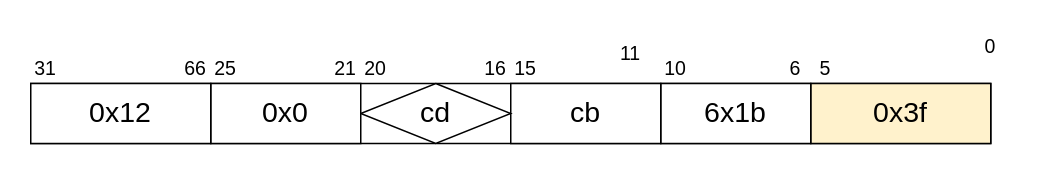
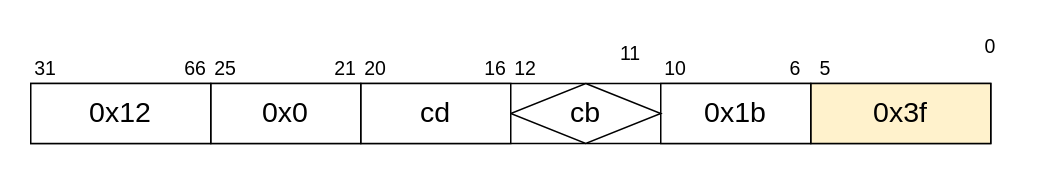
  <mxCell id="0" />
  <mxCell id="1" parent="0" />
  <mxCell id="2" value="" style="rounded=0;whiteSpace=wrap;html=1;" parent="1" vertex="1"><mxGeometry x="20" y="55" width="640" height="40" as="geometry" /></mxCell>
  <mxCell id="3" value="0x3f" style="rounded=0;whiteSpace=wrap;html=1;fontSize=19;fillColor=#fff2cc;" parent="1" vertex="1"><mxGeometry x="540" y="55" width="120" height="40" as="geometry" /></mxCell>
- <mxCell id="4" value="6x1b" style="rounded=0;whiteSpace=wrap;html=1;fontSize=19;" parent="1" vertex="1"><mxGeometry x="440" y="55" width="100" height="40" as="geometry" /></mxCell>
- <mxCell id="5" value="cb" style="rounded=0;whiteSpace=wrap;html=1;fontSize=19;" parent="1" vertex="1"><mxGeometry x="340" y="55" width="100" height="40" as="geometry" /></mxCell>
- <mxCell id="6" value="cd" style="rhombus;whiteSpace=wrap;html=1;fontSize=19;" parent="1" vertex="1"><mxGeometry x="240" y="55" width="100" height="40" as="geometry" /></mxCell>
+ <mxCell id="4" value="0x1b" style="rounded=0;whiteSpace=wrap;html=1;fontSize=19;" parent="1" vertex="1"><mxGeometry x="440" y="55" width="100" height="40" as="geometry" /></mxCell>
+ <mxCell id="5" value="cb" style="rhombus;whiteSpace=wrap;html=1;fontSize=19;" parent="1" vertex="1"><mxGeometry x="340" y="55" width="100" height="40" as="geometry" /></mxCell>
+ <mxCell id="6" value="cd" style="rounded=0;whiteSpace=wrap;html=1;fontSize=19;" parent="1" vertex="1"><mxGeometry x="240" y="55" width="100" height="40" as="geometry" /></mxCell>
  <mxCell id="7" value="0x0" style="rounded=0;whiteSpace=wrap;html=1;fontSize=19;" parent="1" vertex="1"><mxGeometry x="140" y="55" width="100" height="40" as="geometry" /></mxCell>
  <mxCell id="8" value="0x12" style="rounded=0;whiteSpace=wrap;html=1;fontSize=19;" parent="1" vertex="1"><mxGeometry x="20" y="55" width="120" height="40" as="geometry" /></mxCell>
  <mxCell id="9" value="0" style="text;html=1;strokeColor=none;fillColor=none;align=center;verticalAlign=middle;whiteSpace=wrap;rounded=0;fontSize=13;" parent="1" vertex="1"><mxGeometry x="650" y="20" width="20" height="20" as="geometry" /></mxCell>
  <mxCell id="10" value="16" style="text;html=1;strokeColor=none;fillColor=none;align=center;verticalAlign=middle;whiteSpace=wrap;rounded=0;fontSize=13;" parent="1" vertex="1"><mxGeometry x="320" y="35" width="20" height="20" as="geometry" /></mxCell>
  <mxCell id="11" value="5" style="text;html=1;strokeColor=none;fillColor=none;align=center;verticalAlign=middle;whiteSpace=wrap;rounded=0;fontSize=13;" parent="1" vertex="1"><mxGeometry x="540" y="35" width="20" height="20" as="geometry" /></mxCell>
- <mxCell id="12" value="15" style="text;html=1;strokeColor=none;fillColor=none;align=center;verticalAlign=middle;whiteSpace=wrap;rounded=0;fontSize=13;" parent="1" vertex="1"><mxGeometry x="340" y="35" width="20" height="20" as="geometry" /></mxCell>
+ <mxCell id="12" value="12" style="text;html=1;strokeColor=none;fillColor=none;align=center;verticalAlign=middle;whiteSpace=wrap;rounded=0;fontSize=13;" parent="1" vertex="1"><mxGeometry x="340" y="35" width="20" height="20" as="geometry" /></mxCell>
  <mxCell id="13" value="10" style="text;html=1;strokeColor=none;fillColor=none;align=center;verticalAlign=middle;whiteSpace=wrap;rounded=0;fontSize=13;" parent="1" vertex="1"><mxGeometry x="440" y="35" width="20" height="20" as="geometry" /></mxCell>
  <mxCell id="14" value="31" style="text;html=1;strokeColor=none;fillColor=none;align=center;verticalAlign=middle;whiteSpace=wrap;rounded=0;fontSize=13;" parent="1" vertex="1"><mxGeometry x="20" y="35" width="20" height="20" as="geometry" /></mxCell>
  <mxCell id="15" value="25" style="text;html=1;strokeColor=none;fillColor=none;align=center;verticalAlign=middle;whiteSpace=wrap;rounded=0;fontSize=13;" parent="1" vertex="1"><mxGeometry x="140" y="35" width="20" height="20" as="geometry" /></mxCell>
  <mxCell id="16" value="21" style="text;html=1;strokeColor=none;fillColor=none;align=center;verticalAlign=middle;whiteSpace=wrap;rounded=0;fontSize=13;" parent="1" vertex="1"><mxGeometry x="220" y="35" width="20" height="20" as="geometry" /></mxCell>
  <mxCell id="17" value="20" style="text;html=1;strokeColor=none;fillColor=none;align=center;verticalAlign=middle;whiteSpace=wrap;rounded=0;fontSize=13;" parent="1" vertex="1"><mxGeometry x="240" y="35" width="20" height="20" as="geometry" /></mxCell>
  <mxCell id="18" value="11" style="text;html=1;strokeColor=none;fillColor=none;align=center;verticalAlign=middle;whiteSpace=wrap;rounded=0;fontSize=13;" parent="1" vertex="1"><mxGeometry x="410" y="25" width="20" height="20" as="geometry" /></mxCell>
  <mxCell id="19" value="6" style="text;html=1;strokeColor=none;fillColor=none;align=center;verticalAlign=middle;whiteSpace=wrap;rounded=0;fontSize=13;" parent="1" vertex="1"><mxGeometry x="520" y="35" width="20" height="20" as="geometry" /></mxCell>
  <mxCell id="20" value="66" style="text;html=1;strokeColor=none;fillColor=none;align=center;verticalAlign=middle;whiteSpace=wrap;rounded=0;fontSize=13;" parent="1" vertex="1"><mxGeometry x="120" y="35" width="20" height="20" as="geometry" /></mxCell>
